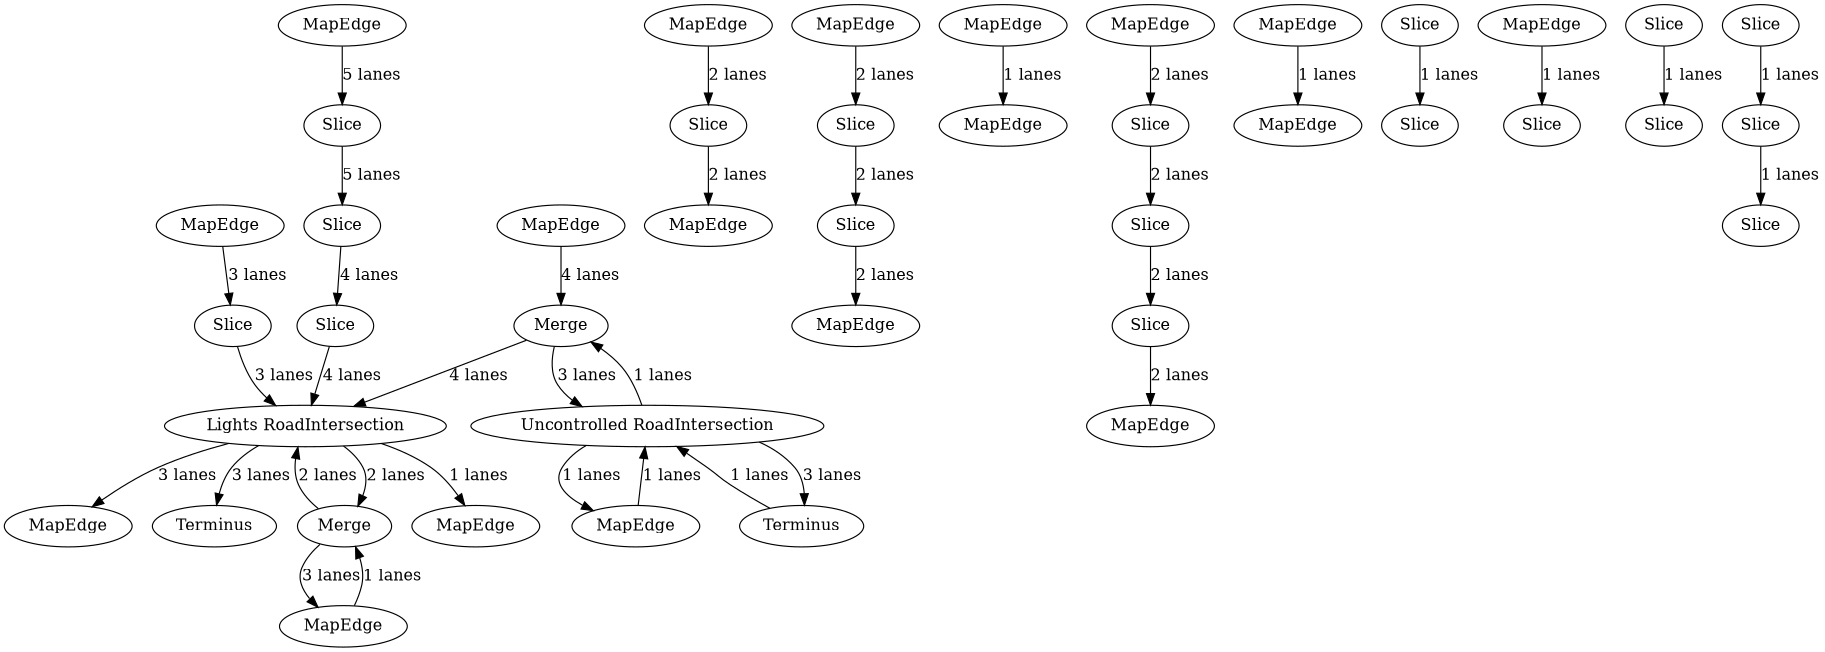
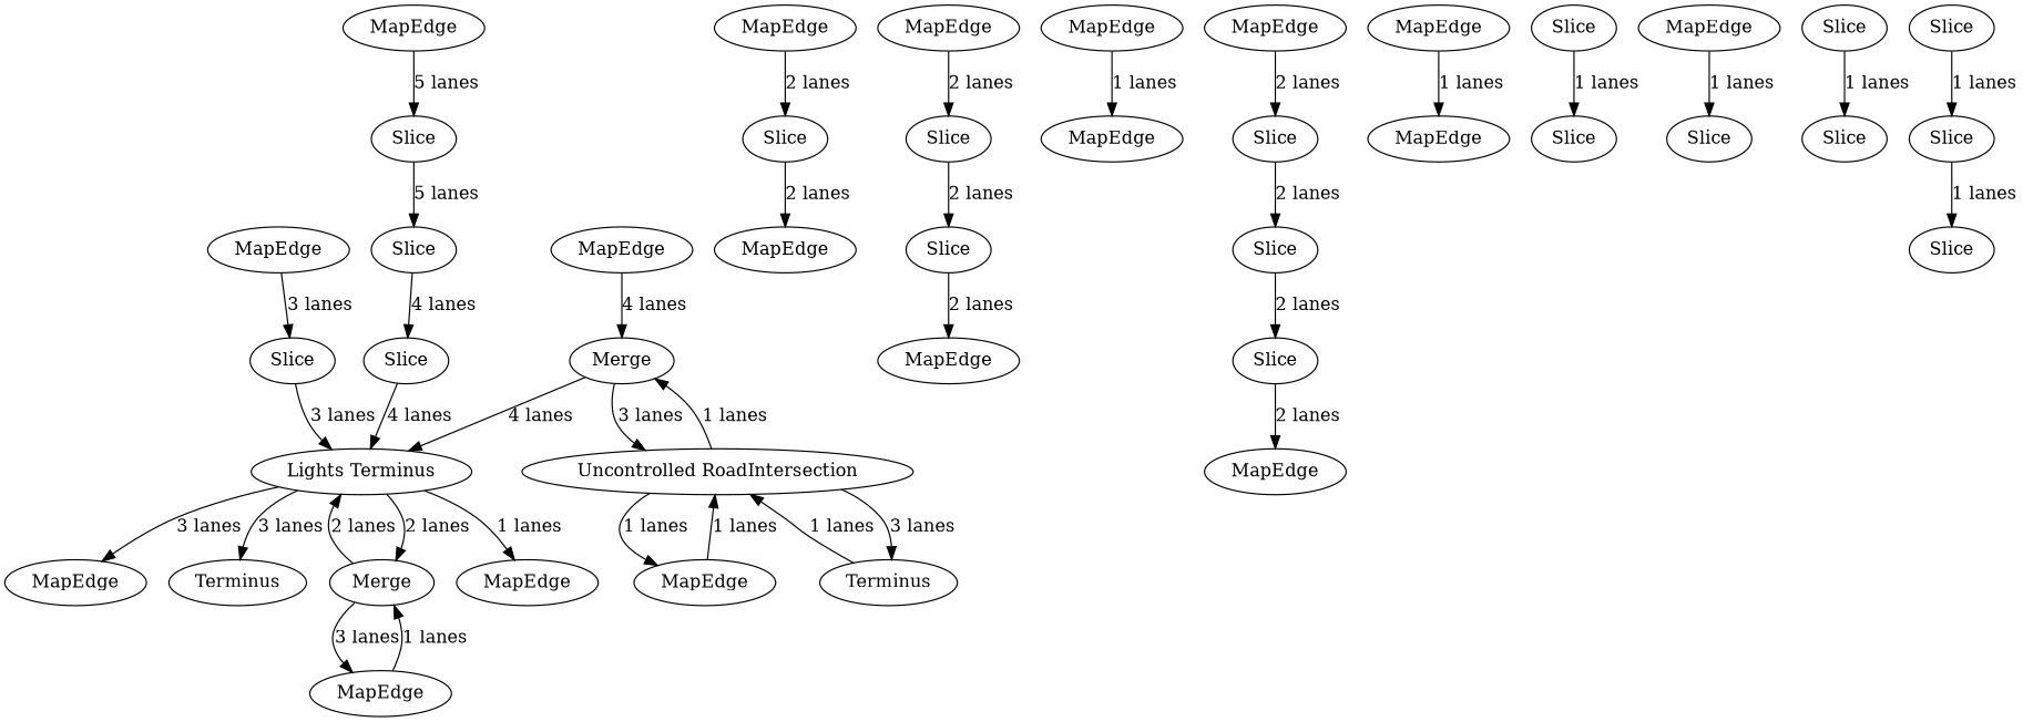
  digraph {
    n1 [label=MapEdge]
    n2 [label=Slice]
-   n3 [label="Lights RoadIntersection"]
+   n3 [label="Lights Terminus"]
    n4 [label=MapEdge]
    n5 [label=Slice]
    n6 [label=MapEdge]
    n7 [label=Terminus]
    n8 [label="Uncontrolled RoadIntersection"]
    n9 [label=MapEdge]
    n10 [label=Merge]
    n11 [label=Terminus]
    n12 [label=MapEdge]
    n13 [label=Slice]
    n14 [label=Slice]
    n15 [label=Merge]
    n16 [label=MapEdge]
    n17 [label=MapEdge]
    n18 [label=MapEdge]
    n19 [label=MapEdge]
    n20 [label=MapEdge]
    n21 [label=MapEdge]
    n22 [label=Slice]
    n23 [label=MapEdge]
    n24 [label=Slice]
    n25 [label=Slice]
    n26 [label=Slice]
    n27 [label=MapEdge]
    n28 [label=Slice]
    n29 [label=MapEdge]
    n30 [label=MapEdge]
    n31 [label=Slice]
    n32 [label=Slice]
    n33 [label=Slice]
    n34 [label=MapEdge]
    n35 [label=Slice]
    n36 [label=MapEdge]
    n37 [label=MapEdge]
    n38 [label=Slice]
    n39 [label=Slice]
    n40 [label=Slice]
    n41 [label=Slice]
    n42 [label=Slice]
    n1 -> n2 [label="3 lanes"]
    n2 -> n3 [label="3 lanes"]
    n3 -> n7 [label="3 lanes"]
    n3 -> n15 [label="2 lanes"]
    n3 -> n17 [label="1 lanes"]
    n3 -> n18 [label="3 lanes"]
    n4 -> n5 [label="2 lanes"]
    n5 -> n6 [label="2 lanes"]
    n8 -> n9 [label="1 lanes"]
    n8 -> n10 [label="1 lanes"]
    n8 -> n11 [label="3 lanes"]
    n9 -> n8 [label="1 lanes"]
    n10 -> n3 [label="4 lanes"]
    n10 -> n8 [label="3 lanes"]
    n11 -> n8 [label="1 lanes"]
    n12 -> n13 [label="2 lanes"]
    n13 -> n14 [label="2 lanes"]
    n14 -> n36 [label="2 lanes"]
    n15 -> n3 [label="2 lanes"]
    n15 -> n16 [label="3 lanes"]
    n16 -> n15 [label="1 lanes"]
    n19 -> n10 [label="4 lanes"]
    n21 -> n20 [label="1 lanes"]
    n22 -> n23 [label="2 lanes"]
    n24 -> n22 [label="2 lanes"]
    n25 -> n26 [label="4 lanes"]
    n26 -> n3 [label="4 lanes"]
    n27 -> n28 [label="5 lanes"]
    n28 -> n25 [label="5 lanes"]
    n30 -> n29 [label="1 lanes"]
    n31 -> n32 [label="1 lanes"]
    n34 -> n35 [label="2 lanes"]
    n35 -> n24 [label="2 lanes"]
    n37 -> n33 [label="1 lanes"]
    n39 -> n38 [label="1 lanes"]
    n41 -> n40 [label="1 lanes"]
    n42 -> n41 [label="1 lanes"]
  }
